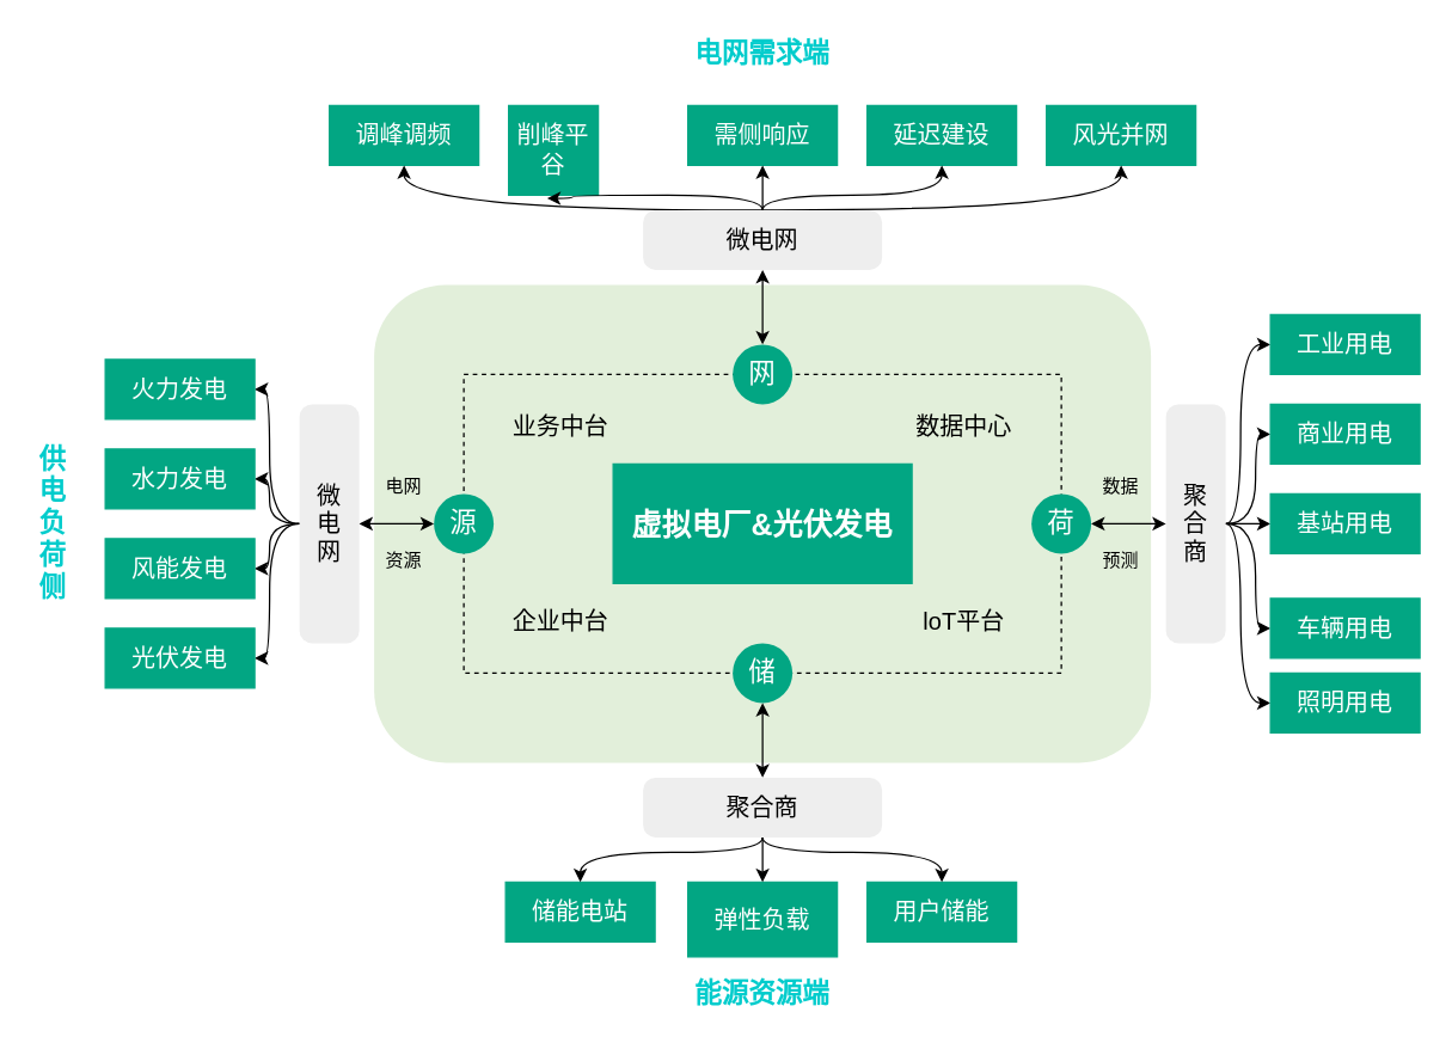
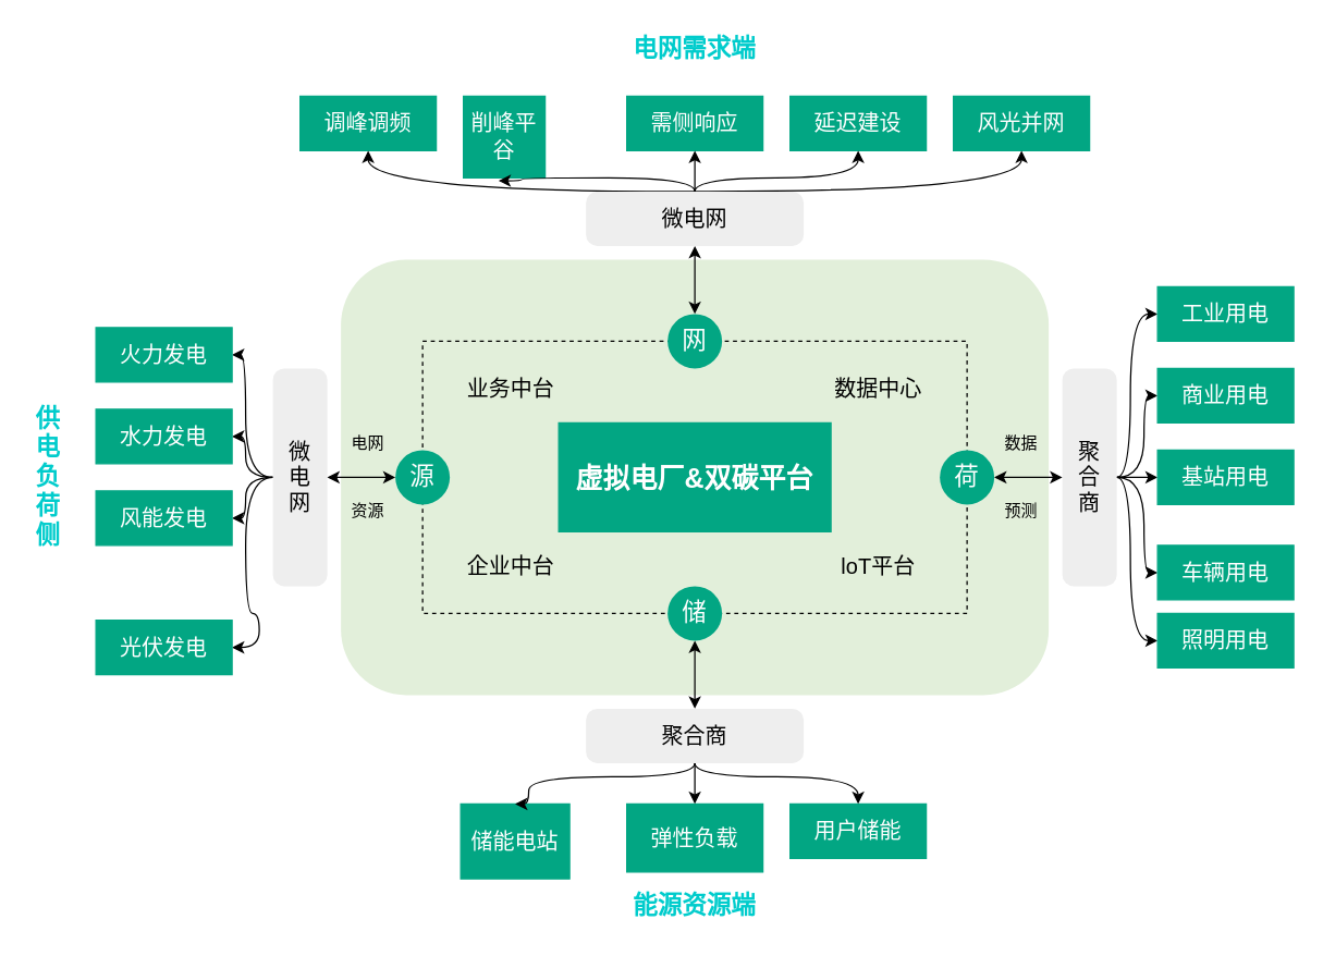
  <mxCell id="0" />
  <mxCell id="1" parent="0" />
  <mxCell id="2" value="" style="rounded=1;whiteSpace=wrap;html=1;strokeColor=none;fillColor=#e2efda;" vertex="1" parent="1"><mxGeometry x="250" y="190" width="520" height="320" as="geometry" /></mxCell>
  <mxCell id="3" value="" style="rounded=0;whiteSpace=wrap;html=1;dashed=1;fillColor=none;strokeColor=default;" vertex="1" parent="1"><mxGeometry x="310" y="250" width="400" height="200" as="geometry" /></mxCell>
  <mxCell id="4" value="电网需求端" style="text;html=1;strokeColor=none;fillColor=none;align=center;verticalAlign=middle;whiteSpace=wrap;rounded=0;fontSize=18;fontColor=#00CCCC;fontStyle=1" vertex="1" parent="1"><mxGeometry x="450" y="20" width="120" height="30" as="geometry" /></mxCell>
  <mxCell id="5" value="调峰调频" style="rounded=0;whiteSpace=wrap;html=1;fillColor=#02a683;fontColor=#ffffff;strokeColor=#02a683;fontSize=16;" vertex="1" parent="1"><mxGeometry x="220" y="70" width="100" height="40" as="geometry" /></mxCell>
  <mxCell id="6" value="削峰平谷" style="rounded=0;whiteSpace=wrap;html=1;fillColor=#02a683;fontColor=#ffffff;strokeColor=#02a683;fontSize=16;" vertex="1" parent="1"><mxGeometry x="340" y="70" width="60" height="60" as="geometry" /></mxCell>
  <mxCell id="7" value="需侧响应" style="rounded=0;whiteSpace=wrap;html=1;fillColor=#02a683;fontColor=#ffffff;strokeColor=#02a683;fontSize=16;" vertex="1" parent="1"><mxGeometry x="460" y="70" width="100" height="40" as="geometry" /></mxCell>
  <mxCell id="8" value="延迟建设" style="rounded=0;whiteSpace=wrap;html=1;fillColor=#02a683;fontColor=#ffffff;strokeColor=#02a683;fontSize=16;" vertex="1" parent="1"><mxGeometry x="580" y="70" width="100" height="40" as="geometry" /></mxCell>
  <mxCell id="9" value="风光并网" style="rounded=0;whiteSpace=wrap;html=1;fillColor=#02a683;fontColor=#ffffff;strokeColor=#02a683;fontSize=16;" vertex="1" parent="1"><mxGeometry x="700" y="70" width="100" height="40" as="geometry" /></mxCell>
  <mxCell id="10" style="edgeStyle=orthogonalEdgeStyle;rounded=0;orthogonalLoop=1;jettySize=auto;html=1;exitX=0.5;exitY=0;exitDx=0;exitDy=0;entryX=0.5;entryY=1;entryDx=0;entryDy=0;" edge="1" parent="1" source="14" target="7"><mxGeometry relative="1" as="geometry" /></mxCell>
  <mxCell id="11" style="edgeStyle=orthogonalEdgeStyle;rounded=0;orthogonalLoop=1;jettySize=auto;html=1;exitX=0.5;exitY=0;exitDx=0;exitDy=0;entryX=0.5;entryY=1;entryDx=0;entryDy=0;curved=1;" edge="1" parent="1" source="14" target="8"><mxGeometry relative="1" as="geometry"><Array as="points"><mxPoint x="510" y="130" /><mxPoint x="630" y="130" /></Array></mxGeometry></mxCell>
  <mxCell id="12" style="edgeStyle=orthogonalEdgeStyle;rounded=0;orthogonalLoop=1;jettySize=auto;html=1;entryX=0.5;entryY=1;entryDx=0;entryDy=0;curved=1;" edge="1" parent="1" target="9"><mxGeometry relative="1" as="geometry"><mxPoint x="510" y="140" as="sourcePoint" /></mxGeometry></mxCell>
  <mxCell id="13" style="edgeStyle=orthogonalEdgeStyle;rounded=0;orthogonalLoop=1;jettySize=auto;html=1;entryX=0.5;entryY=1;entryDx=0;entryDy=0;curved=1;" edge="1" parent="1" target="5"><mxGeometry relative="1" as="geometry"><mxPoint x="510" y="140" as="sourcePoint" /></mxGeometry></mxCell>
  <mxCell id="14" value="微电网" style="rounded=1;whiteSpace=wrap;html=1;fontSize=16;arcSize=21;fillColor=#eeeeee;strokeColor=none;" vertex="1" parent="1"><mxGeometry x="430" y="140" width="160" height="40" as="geometry" /></mxCell>
- <mxCell id="15" value="虚拟电厂&amp;amp;光伏发电" style="rounded=0;whiteSpace=wrap;html=1;fillColor=#02a683;fontColor=#ffffff;strokeColor=#02a683;fontSize=20;spacingLeft=10;spacingRight=10;fontStyle=1" vertex="1" parent="1"><mxGeometry x="410" y="310" width="200" height="80" as="geometry" /></mxCell>
- <mxCell id="16" value="储能电站" style="rounded=0;whiteSpace=wrap;html=1;fillColor=#02a683;fontColor=#ffffff;strokeColor=#02a683;fontSize=16;" vertex="1" parent="1"><mxGeometry x="338" y="590" width="100" height="40" as="geometry" /></mxCell>
+ <mxCell id="15" value="虚拟电厂&amp;amp;双碳平台" style="rounded=0;whiteSpace=wrap;html=1;fillColor=#02a683;fontColor=#ffffff;strokeColor=#02a683;fontSize=20;spacingLeft=10;spacingRight=10;fontStyle=1" vertex="1" parent="1"><mxGeometry x="410" y="310" width="200" height="80" as="geometry" /></mxCell>
+ <mxCell id="16" value="储能电站" style="rounded=0;whiteSpace=wrap;html=1;fillColor=#02a683;fontColor=#ffffff;strokeColor=#02a683;fontSize=16;" vertex="1" parent="1"><mxGeometry x="338" y="590" width="80" height="55" as="geometry" /></mxCell>
  <mxCell id="17" value="弹性负载" style="rounded=0;whiteSpace=wrap;html=1;fillColor=#02a683;fontColor=#ffffff;strokeColor=#02a683;fontSize=16;" vertex="1" parent="1"><mxGeometry x="460" y="590" width="100" height="50" as="geometry" /></mxCell>
  <mxCell id="18" value="用户储能" style="rounded=0;whiteSpace=wrap;html=1;fillColor=#02a683;fontColor=#ffffff;strokeColor=#02a683;fontSize=16;" vertex="1" parent="1"><mxGeometry x="580" y="590" width="100" height="40" as="geometry" /></mxCell>
  <mxCell id="19" style="edgeStyle=orthogonalEdgeStyle;rounded=0;orthogonalLoop=1;jettySize=auto;html=1;entryX=0.5;entryY=0;entryDx=0;entryDy=0;" edge="1" parent="1" source="22" target="17"><mxGeometry relative="1" as="geometry" /></mxCell>
  <mxCell id="20" style="edgeStyle=orthogonalEdgeStyle;rounded=0;orthogonalLoop=1;jettySize=auto;html=1;entryX=0.5;entryY=0;entryDx=0;entryDy=0;curved=1;" edge="1" parent="1" source="22" target="16"><mxGeometry relative="1" as="geometry"><Array as="points"><mxPoint x="510" y="570" /><mxPoint x="388" y="570" /></Array></mxGeometry></mxCell>
  <mxCell id="21" style="edgeStyle=orthogonalEdgeStyle;rounded=0;orthogonalLoop=1;jettySize=auto;html=1;curved=1;" edge="1" parent="1" source="22" target="18"><mxGeometry relative="1" as="geometry"><Array as="points"><mxPoint x="510" y="570" /><mxPoint x="630" y="570" /></Array></mxGeometry></mxCell>
  <mxCell id="22" value="聚合商" style="rounded=1;whiteSpace=wrap;html=1;fillColor=#eeeeee;strokeColor=none;fontSize=16;arcSize=21;" vertex="1" parent="1"><mxGeometry x="430" y="520" width="160" height="40" as="geometry" /></mxCell>
  <mxCell id="23" style="edgeStyle=orthogonalEdgeStyle;rounded=0;orthogonalLoop=1;jettySize=auto;html=1;entryX=0;entryY=0.5;entryDx=0;entryDy=0;curved=1;" edge="1" parent="1" source="28" target="38"><mxGeometry relative="1" as="geometry"><Array as="points"><mxPoint x="830" y="350" /><mxPoint x="830" y="230" /></Array></mxGeometry></mxCell>
  <mxCell id="24" style="edgeStyle=orthogonalEdgeStyle;rounded=0;orthogonalLoop=1;jettySize=auto;html=1;entryX=0;entryY=0.5;entryDx=0;entryDy=0;curved=1;" edge="1" parent="1" source="28" target="40"><mxGeometry relative="1" as="geometry"><Array as="points"><mxPoint x="830" y="350" /><mxPoint x="830" y="470" /></Array></mxGeometry></mxCell>
  <mxCell id="25" style="edgeStyle=orthogonalEdgeStyle;rounded=0;orthogonalLoop=1;jettySize=auto;html=1;entryX=0;entryY=0.5;entryDx=0;entryDy=0;curved=1;" edge="1" parent="1" source="28" target="42"><mxGeometry relative="1" as="geometry" /></mxCell>
  <mxCell id="26" style="edgeStyle=orthogonalEdgeStyle;rounded=0;orthogonalLoop=1;jettySize=auto;html=1;entryX=0;entryY=0.5;entryDx=0;entryDy=0;curved=1;" edge="1" parent="1" source="28" target="39"><mxGeometry relative="1" as="geometry" /></mxCell>
  <mxCell id="27" style="edgeStyle=orthogonalEdgeStyle;rounded=0;orthogonalLoop=1;jettySize=auto;html=1;entryX=0;entryY=0.5;entryDx=0;entryDy=0;curved=1;" edge="1" parent="1" source="28" target="41"><mxGeometry relative="1" as="geometry" /></mxCell>
  <mxCell id="28" value="聚合商" style="rounded=1;whiteSpace=wrap;html=1;fillColor=#eeeeee;strokeColor=none;fontSize=16;arcSize=21;spacingLeft=10;spacingRight=10;" vertex="1" parent="1"><mxGeometry x="780" y="270" width="40" height="160" as="geometry" /></mxCell>
  <mxCell id="29" style="edgeStyle=orthogonalEdgeStyle;rounded=0;orthogonalLoop=1;jettySize=auto;html=1;exitX=0;exitY=0.5;exitDx=0;exitDy=0;curved=1;" edge="1" parent="1" source="33" target="34"><mxGeometry relative="1" as="geometry" /></mxCell>
  <mxCell id="30" style="edgeStyle=orthogonalEdgeStyle;rounded=0;orthogonalLoop=1;jettySize=auto;html=1;exitX=0;exitY=0.5;exitDx=0;exitDy=0;entryX=1;entryY=0.5;entryDx=0;entryDy=0;curved=1;" edge="1" parent="1" source="33" target="35"><mxGeometry relative="1" as="geometry" /></mxCell>
  <mxCell id="31" style="edgeStyle=orthogonalEdgeStyle;rounded=0;orthogonalLoop=1;jettySize=auto;html=1;exitX=0;exitY=0.5;exitDx=0;exitDy=0;curved=1;" edge="1" parent="1" source="33" target="36"><mxGeometry relative="1" as="geometry" /></mxCell>
  <mxCell id="32" style="edgeStyle=orthogonalEdgeStyle;rounded=0;orthogonalLoop=1;jettySize=auto;html=1;exitX=0;exitY=0.5;exitDx=0;exitDy=0;entryX=1;entryY=0.5;entryDx=0;entryDy=0;curved=1;" edge="1" parent="1" source="33" target="37"><mxGeometry relative="1" as="geometry" /></mxCell>
  <mxCell id="33" value="微电网" style="rounded=1;whiteSpace=wrap;html=1;fillColor=#eeeeee;strokeColor=none;fontSize=16;arcSize=21;spacingLeft=10;spacingRight=10;" vertex="1" parent="1"><mxGeometry x="200" y="270" width="40" height="160" as="geometry" /></mxCell>
  <mxCell id="34" value="火力发电" style="rounded=0;whiteSpace=wrap;html=1;fillColor=#02a683;fontColor=#ffffff;strokeColor=#02a683;fontSize=16;" vertex="1" parent="1"><mxGeometry x="70" y="240" width="100" height="40" as="geometry" /></mxCell>
  <mxCell id="35" value="水力发电" style="rounded=0;whiteSpace=wrap;html=1;fillColor=#02a683;fontColor=#ffffff;strokeColor=#02a683;fontSize=16;" vertex="1" parent="1"><mxGeometry x="70" y="300" width="100" height="40" as="geometry" /></mxCell>
  <mxCell id="36" value="风能发电" style="rounded=0;whiteSpace=wrap;html=1;fillColor=#02a683;fontColor=#ffffff;strokeColor=#02a683;fontSize=16;" vertex="1" parent="1"><mxGeometry x="70" y="360" width="100" height="40" as="geometry" /></mxCell>
- <mxCell id="37" value="光伏发电" style="rounded=0;whiteSpace=wrap;html=1;fillColor=#02a683;fontColor=#ffffff;strokeColor=#02a683;fontSize=16;" vertex="1" parent="1"><mxGeometry x="70" y="420" width="100" height="40" as="geometry" /></mxCell>
+ <mxCell id="37" value="光伏发电" style="rounded=0;whiteSpace=wrap;html=1;fillColor=#02a683;fontColor=#ffffff;strokeColor=#02a683;fontSize=16;" vertex="1" parent="1"><mxGeometry x="70" y="455" width="100" height="40" as="geometry" /></mxCell>
  <mxCell id="38" value="工业用电" style="rounded=0;whiteSpace=wrap;html=1;fillColor=#02a683;fontColor=#ffffff;strokeColor=#02a683;fontSize=16;" vertex="1" parent="1"><mxGeometry x="850" y="210" width="100" height="40" as="geometry" /></mxCell>
  <mxCell id="39" value="商业用电" style="rounded=0;whiteSpace=wrap;html=1;fillColor=#02a683;fontColor=#ffffff;strokeColor=#02a683;fontSize=16;" vertex="1" parent="1"><mxGeometry x="850" y="270" width="100" height="40" as="geometry" /></mxCell>
  <mxCell id="40" value="照明用电" style="rounded=0;whiteSpace=wrap;html=1;fillColor=#02a683;fontColor=#ffffff;strokeColor=#02a683;fontSize=16;" vertex="1" parent="1"><mxGeometry x="850" y="450" width="100" height="40" as="geometry" /></mxCell>
  <mxCell id="41" value="基站用电" style="rounded=0;whiteSpace=wrap;html=1;fillColor=#02a683;fontColor=#ffffff;strokeColor=#02a683;fontSize=16;" vertex="1" parent="1"><mxGeometry x="850" y="330" width="100" height="40" as="geometry" /></mxCell>
  <mxCell id="42" value="车辆用电" style="rounded=0;whiteSpace=wrap;html=1;fillColor=#02a683;fontColor=#ffffff;strokeColor=#02a683;fontSize=16;" vertex="1" parent="1"><mxGeometry x="850" y="400" width="100" height="40" as="geometry" /></mxCell>
  <mxCell id="43" value="供电负荷侧" style="text;html=1;strokeColor=none;fillColor=none;align=center;verticalAlign=middle;whiteSpace=wrap;rounded=0;fontSize=18;fontColor=#00CCCC;fontStyle=1" vertex="1" parent="1"><mxGeometry x="20" y="290" width="30" height="120" as="geometry" /></mxCell>
  <mxCell id="44" value="能源资源端" style="text;html=1;strokeColor=none;fillColor=none;align=center;verticalAlign=middle;whiteSpace=wrap;rounded=0;fontSize=18;fontColor=#00CCCC;fontStyle=1" vertex="1" parent="1"><mxGeometry x="450" y="650" width="120" height="30" as="geometry" /></mxCell>
  <mxCell id="45" value="网" style="ellipse;whiteSpace=wrap;html=1;aspect=fixed;fontSize=18;fontStyle=0;strokeColor=none;fillColor=#02a683;fontColor=#FFFFFF;" vertex="1" parent="1"><mxGeometry x="490" y="230" width="40" height="40" as="geometry" /></mxCell>
  <mxCell id="46" value="储" style="ellipse;whiteSpace=wrap;html=1;aspect=fixed;fontSize=18;fontStyle=0;strokeColor=none;fillColor=#02a683;fontColor=#FFFFFF;" vertex="1" parent="1"><mxGeometry x="490" y="430" width="40" height="40" as="geometry" /></mxCell>
  <mxCell id="47" value="源" style="ellipse;whiteSpace=wrap;html=1;aspect=fixed;fontSize=18;fontStyle=0;strokeColor=none;fillColor=#02a683;fontColor=#FFFFFF;" vertex="1" parent="1"><mxGeometry x="290" y="330" width="40" height="40" as="geometry" /></mxCell>
  <mxCell id="48" value="荷" style="ellipse;whiteSpace=wrap;html=1;aspect=fixed;fontSize=18;fontStyle=0;strokeColor=none;fillColor=#02a683;fontColor=#FFFFFF;" vertex="1" parent="1"><mxGeometry x="690" y="330" width="40" height="40" as="geometry" /></mxCell>
  <mxCell id="49" value="电网" style="text;html=1;strokeColor=none;fillColor=none;align=center;verticalAlign=middle;whiteSpace=wrap;rounded=0;" vertex="1" parent="1"><mxGeometry x="240" y="310" width="60" height="30" as="geometry" /></mxCell>
  <mxCell id="50" value="资源" style="text;html=1;strokeColor=none;fillColor=none;align=center;verticalAlign=middle;whiteSpace=wrap;rounded=0;" vertex="1" parent="1"><mxGeometry x="240" y="360" width="60" height="30" as="geometry" /></mxCell>
  <mxCell id="51" value="" style="endArrow=classic;startArrow=classic;html=1;rounded=0;exitX=1;exitY=0.5;exitDx=0;exitDy=0;" edge="1" parent="1" source="33"><mxGeometry width="50" height="50" relative="1" as="geometry"><mxPoint x="250" y="400" as="sourcePoint" /><mxPoint x="290" y="350" as="targetPoint" /></mxGeometry></mxCell>
  <mxCell id="52" style="edgeStyle=orthogonalEdgeStyle;rounded=0;orthogonalLoop=1;jettySize=auto;html=1;exitX=0.5;exitY=0;exitDx=0;exitDy=0;entryX=0.43;entryY=1.035;entryDx=0;entryDy=0;entryPerimeter=0;curved=1;" edge="1" parent="1" source="14" target="6"><mxGeometry relative="1" as="geometry"><Array as="points"><mxPoint x="510" y="130" /><mxPoint x="383" y="130" /></Array></mxGeometry></mxCell>
  <mxCell id="53" value="" style="endArrow=classic;startArrow=classic;html=1;rounded=0;entryX=0.5;entryY=1;entryDx=0;entryDy=0;" edge="1" parent="1" target="46"><mxGeometry width="50" height="50" relative="1" as="geometry"><mxPoint x="510" y="520" as="sourcePoint" /><mxPoint x="560" y="470" as="targetPoint" /></mxGeometry></mxCell>
  <mxCell id="54" value="" style="endArrow=classic;startArrow=classic;html=1;rounded=0;entryX=0;entryY=0.5;entryDx=0;entryDy=0;exitX=1;exitY=0.5;exitDx=0;exitDy=0;" edge="1" parent="1" source="48" target="28"><mxGeometry width="50" height="50" relative="1" as="geometry"><mxPoint x="690" y="430" as="sourcePoint" /><mxPoint x="740" y="380" as="targetPoint" /></mxGeometry></mxCell>
  <mxCell id="55" value="" style="endArrow=classic;startArrow=classic;html=1;rounded=0;entryX=0.5;entryY=1;entryDx=0;entryDy=0;exitX=0.5;exitY=0;exitDx=0;exitDy=0;" edge="1" parent="1" source="45" target="14"><mxGeometry width="50" height="50" relative="1" as="geometry"><mxPoint x="460" y="250" as="sourcePoint" /><mxPoint x="510" y="200" as="targetPoint" /></mxGeometry></mxCell>
  <mxCell id="56" value="数据" style="text;html=1;strokeColor=none;fillColor=none;align=center;verticalAlign=middle;whiteSpace=wrap;rounded=0;" vertex="1" parent="1"><mxGeometry x="720" y="310" width="60" height="30" as="geometry" /></mxCell>
  <mxCell id="57" value="预测" style="text;html=1;strokeColor=none;fillColor=none;align=center;verticalAlign=middle;whiteSpace=wrap;rounded=0;" vertex="1" parent="1"><mxGeometry x="720" y="360" width="60" height="30" as="geometry" /></mxCell>
  <mxCell id="58" style="edgeStyle=orthogonalEdgeStyle;rounded=0;orthogonalLoop=1;jettySize=auto;html=1;exitX=0.5;exitY=1;exitDx=0;exitDy=0;" edge="1" parent="1" source="50" target="50"><mxGeometry relative="1" as="geometry" /></mxCell>
  <mxCell id="59" value="业务中台" style="text;html=1;strokeColor=none;fillColor=none;align=center;verticalAlign=middle;whiteSpace=wrap;rounded=0;fontSize=16;" vertex="1" parent="1"><mxGeometry x="330" y="270" width="90" height="30" as="geometry" /></mxCell>
  <mxCell id="60" value="企业中台" style="text;html=1;strokeColor=none;fillColor=none;align=center;verticalAlign=middle;whiteSpace=wrap;rounded=0;fontSize=16;" vertex="1" parent="1"><mxGeometry x="330" y="400" width="90" height="30" as="geometry" /></mxCell>
  <mxCell id="61" value="loT平台" style="text;html=1;strokeColor=none;fillColor=none;align=center;verticalAlign=middle;whiteSpace=wrap;rounded=0;fontSize=16;" vertex="1" parent="1"><mxGeometry x="600" y="400" width="90" height="30" as="geometry" /></mxCell>
  <mxCell id="62" value="数据中心" style="text;html=1;strokeColor=none;fillColor=none;align=center;verticalAlign=middle;whiteSpace=wrap;rounded=0;fontSize=16;" vertex="1" parent="1"><mxGeometry x="600" y="270" width="90" height="30" as="geometry" /></mxCell>
